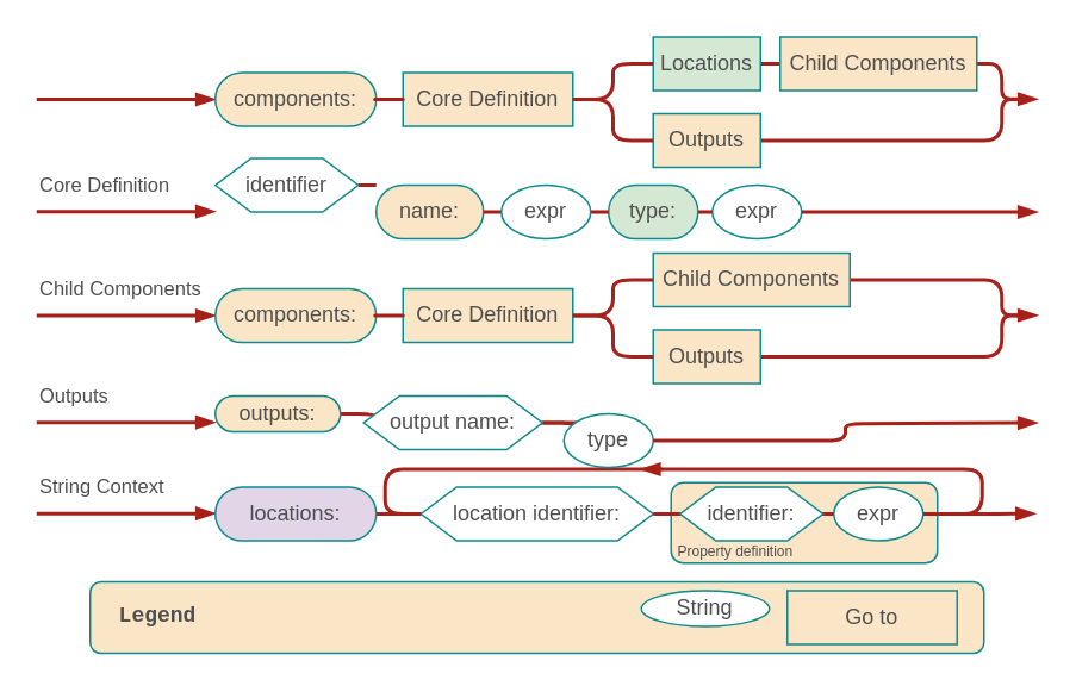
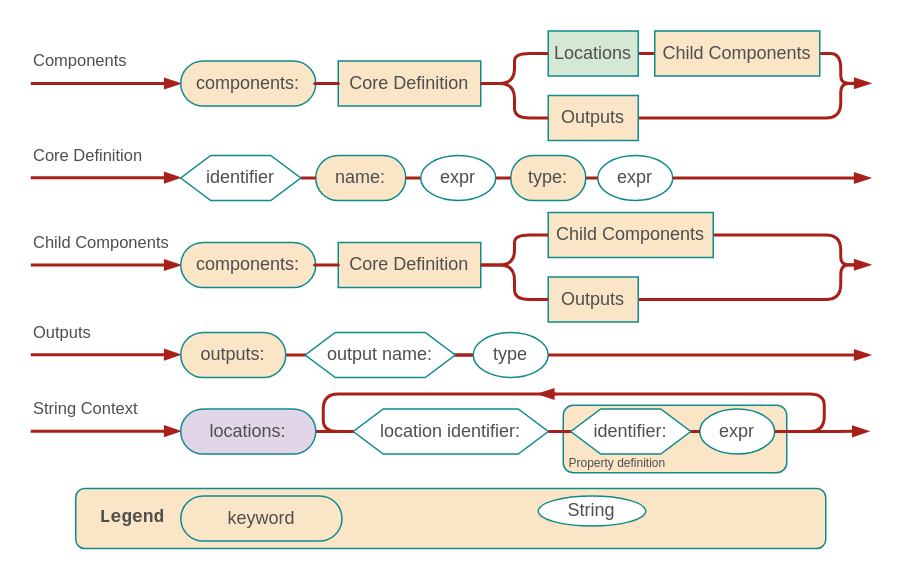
  <mxCell id="0" />
  <mxCell id="1" parent="0" />
  <mxCell id="2" value="" style="group;fontStyle=1;fontColor=#4F4F4F;" parent="1" vertex="1" connectable="0"><mxGeometry x="50" y="325" width="500" height="40" as="geometry" /></mxCell>
  <mxCell id="3" value="&lt;b&gt;&amp;nbsp; Legend&lt;/b&gt;" style="text;html=1;align=left;verticalAlign=middle;whiteSpace=wrap;rounded=1;fontFamily=Courier New;perimeterSpacing=6;shadow=0;fillColor=#FAE5C7;fontColor=#4F4F4F;strokeColor=#0F8B8D;labelBackgroundColor=none;container=0;" parent="2" vertex="1"><mxGeometry width="500" height="40" as="geometry" /></mxCell>
  <mxCell id="4" value="String" style="ellipse;whiteSpace=wrap;html=1;rounded=1;labelBackgroundColor=none;strokeColor=#0F8B8D;fontFamily=Helvetica;fontSize=12;fontColor=#4F4F4F;fillColor=default;container=0;" parent="2" vertex="1"><mxGeometry x="308.33" y="5" width="71.667" height="20" as="geometry" /></mxCell>
- <mxCell id="6" value="Go to" style="rounded=1;whiteSpace=wrap;html=1;strokeColor=#0F8B8D;fontFamily=Helvetica;fontSize=12;fontColor=#4F4F4F;fillColor=#FAE5C7;arcSize=0;fontStyle=0;shadow=0;labelBackgroundColor=none;" parent="2" vertex="1"><mxGeometry x="390" y="5" width="95" height="30" as="geometry" /></mxCell>
+ <mxCell id="5" value="&lt;p&gt;keyword&lt;/p&gt;" style="rounded=1;whiteSpace=wrap;html=1;arcSize=50;fontStyle=0;fillColor=#FAE5C7;strokeColor=#0F8B8D;labelBackgroundColor=none;fontColor=#4F4F4F;container=0;" parent="2" vertex="1"><mxGeometry x="70.001" y="5" width="107.5" height="30" as="geometry" /></mxCell>
  <mxCell id="7" value="" style="group" vertex="1" connectable="0" parent="1"><mxGeometry x="20" y="20" width="560" height="294.5" as="geometry" /></mxCell>
  <mxCell id="8" value="" style="edgeStyle=orthogonalEdgeStyle;shape=connector;rounded=1;orthogonalLoop=1;jettySize=auto;html=1;labelBackgroundColor=none;strokeColor=#A8201A;strokeWidth=2;fontFamily=Helvetica;fontSize=12;fontColor=#4F4F4F;endArrow=none;endFill=0;" edge="1" parent="7" source="23" target="53"><mxGeometry relative="1" as="geometry" /></mxCell>
  <mxCell id="9" value="" style="edgeStyle=orthogonalEdgeStyle;shape=connector;rounded=1;orthogonalLoop=1;jettySize=auto;html=1;labelBackgroundColor=none;strokeColor=#A8201A;strokeWidth=2;fontFamily=Helvetica;fontSize=12;fontColor=#4F4F4F;endArrow=none;endFill=0;" edge="1" parent="7" source="49" target="46"><mxGeometry relative="1" as="geometry" /></mxCell>
  <mxCell id="10" value="" style="edgeStyle=orthogonalEdgeStyle;shape=connector;rounded=1;orthogonalLoop=1;jettySize=auto;html=1;labelBackgroundColor=none;strokeColor=#A8201A;strokeWidth=2;fontFamily=Helvetica;fontSize=12;fontColor=#4F4F4F;endArrow=none;endFill=0;" edge="1" parent="7" source="45" target="49"><mxGeometry relative="1" as="geometry"><mxPoint x="170" y="216" as="sourcePoint" /><mxPoint x="288.33" y="216" as="targetPoint" /></mxGeometry></mxCell>
  <mxCell id="11" value="" style="endArrow=blockThin;html=1;rounded=1;labelBackgroundColor=none;strokeColor=#A8201A;strokeWidth=2;fontFamily=Helvetica;fontSize=12;fontColor=#4F4F4F;shape=connector;endFill=1;align=left;" parent="7" target="18" edge="1"><mxGeometry width="50" height="50" relative="1" as="geometry"><mxPoint y="35" as="sourcePoint" /><mxPoint x="70" y="34.76" as="targetPoint" /></mxGeometry></mxCell>
  <mxCell id="12" value="" style="endArrow=blockThin;html=1;rounded=1;labelBackgroundColor=none;strokeColor=#A8201A;strokeWidth=2;fontFamily=Helvetica;fontSize=12;fontColor=#4F4F4F;shape=connector;endFill=1;align=left;" parent="7" edge="1"><mxGeometry width="50" height="50" relative="1" as="geometry"><mxPoint y="97.76" as="sourcePoint" /><mxPoint x="100" y="97.76" as="targetPoint" /></mxGeometry></mxCell>
  <mxCell id="13" value="" style="endArrow=blockThin;html=1;rounded=1;labelBackgroundColor=none;strokeColor=#A8201A;strokeWidth=2;fontFamily=Helvetica;fontSize=12;fontColor=#4F4F4F;shape=connector;endFill=1;align=left;" parent="7" edge="1"><mxGeometry width="50" height="50" relative="1" as="geometry"><mxPoint y="266.76" as="sourcePoint" /><mxPoint x="100" y="266.76" as="targetPoint" /></mxGeometry></mxCell>
  <mxCell id="14" value="" style="endArrow=blockThin;html=1;rounded=1;labelBackgroundColor=none;strokeColor=#A8201A;strokeWidth=2;fontFamily=Helvetica;fontSize=12;fontColor=#4F4F4F;shape=connector;endFill=1;align=left;" edge="1" parent="7"><mxGeometry width="50" height="50" relative="1" as="geometry"><mxPoint y="215.76" as="sourcePoint" /><mxPoint x="100" y="215.76" as="targetPoint" /></mxGeometry></mxCell>
  <mxCell id="15" value="" style="endArrow=blockThin;html=1;rounded=1;labelBackgroundColor=none;strokeColor=#A8201A;strokeWidth=2;fontFamily=Helvetica;fontSize=12;fontColor=#4F4F4F;shape=connector;endFill=1;align=left;" edge="1" target="54" parent="7"><mxGeometry width="50" height="50" relative="1" as="geometry"><mxPoint y="156" as="sourcePoint" /><mxPoint x="70" y="155.76" as="targetPoint" /></mxGeometry></mxCell>
  <mxCell id="16" value="" style="edgeStyle=orthogonalEdgeStyle;shape=connector;rounded=1;orthogonalLoop=1;jettySize=auto;html=1;labelBackgroundColor=none;strokeColor=#A8201A;strokeWidth=2;fontFamily=Helvetica;fontSize=12;fontColor=#4F4F4F;endArrow=none;endFill=0;" edge="1" parent="7"><mxGeometry relative="1" as="geometry"><mxPoint x="281.903" y="215.96" as="sourcePoint" /><mxPoint x="303.0" y="215.96" as="targetPoint" /><Array as="points"><mxPoint x="298.57" y="215.96" /><mxPoint x="298.57" y="215.96" /></Array></mxGeometry></mxCell>
  <mxCell id="17" value="&lt;p style=&quot;line-height: 130%;&quot;&gt;&lt;font style=&quot;font-size: 8px;&quot;&gt;Property definition&lt;/font&gt;&lt;br&gt;&lt;/p&gt;" style="rounded=1;whiteSpace=wrap;html=1;labelBackgroundColor=none;strokeColor=#0F8B8D;fontFamily=Helvetica;fontSize=12;fontColor=#4F4F4F;fillColor=#FAE5C7;align=left;verticalAlign=bottom;labelPosition=center;verticalLabelPosition=middle;spacingTop=13;spacing=1;spacingBottom=-15;spacingLeft=3;" parent="7" vertex="1"><mxGeometry x="355" y="249.5" width="149" height="45" as="geometry" /></mxCell>
  <mxCell id="18" value="&lt;p&gt;components:&lt;/p&gt;" style="rounded=1;whiteSpace=wrap;html=1;arcSize=50;fontStyle=0;fillColor=#FAE5C7;strokeColor=#0F8B8D;labelBackgroundColor=none;fontColor=#4F4F4F;" parent="7" vertex="1"><mxGeometry x="100" y="20" width="90" height="30" as="geometry" /></mxCell>
  <mxCell id="19" value="&lt;p&gt;name:&lt;/p&gt;" style="rounded=1;whiteSpace=wrap;html=1;arcSize=50;fontStyle=0;fillColor=#FAE5C7;strokeColor=#0F8B8D;labelBackgroundColor=none;fontColor=#4F4F4F;" parent="7" vertex="1"><mxGeometry x="190" y="83" width="60" height="30" as="geometry" /></mxCell>
  <mxCell id="20" value="Core Definition" style="rounded=1;whiteSpace=wrap;html=1;strokeColor=#0F8B8D;fontFamily=Helvetica;fontSize=12;fontColor=#4F4F4F;fillColor=#FAE5C7;arcSize=0;fontStyle=0;shadow=0;labelBackgroundColor=none;" parent="7" vertex="1"><mxGeometry x="205" y="20" width="95" height="30" as="geometry" /></mxCell>
  <mxCell id="21" style="edgeStyle=orthogonalEdgeStyle;shape=connector;rounded=1;orthogonalLoop=1;jettySize=auto;html=1;labelBackgroundColor=none;strokeColor=#A8201A;strokeWidth=2;fontFamily=Helvetica;fontSize=12;fontColor=#4F4F4F;endArrow=none;endFill=0;" parent="7" source="18" target="20" edge="1"><mxGeometry relative="1" as="geometry" /></mxCell>
  <mxCell id="22" style="edgeStyle=orthogonalEdgeStyle;shape=connector;rounded=1;orthogonalLoop=1;jettySize=auto;html=1;exitX=1;exitY=0.5;exitDx=0;exitDy=0;labelBackgroundColor=none;strokeColor=#A8201A;strokeWidth=2;fontFamily=Helvetica;fontSize=12;fontColor=#4F4F4F;endArrow=blockThin;endFill=1;" parent="7" source="53" edge="1"><mxGeometry relative="1" as="geometry"><mxPoint x="560" y="34.83" as="targetPoint" /><mxPoint x="490" y="34.83" as="sourcePoint" /><Array as="points"><mxPoint x="540" y="15" /><mxPoint x="540" y="35" /></Array></mxGeometry></mxCell>
  <mxCell id="23" value="Locations" style="rounded=1;whiteSpace=wrap;html=1;strokeColor=#0F8B8D;fontFamily=Helvetica;fontSize=12;fontColor=#4F4F4F;fillColor=#d5e8d4;arcSize=0;fontStyle=0;shadow=0;labelBackgroundColor=none;" parent="7" vertex="1"><mxGeometry x="345" width="60" height="30" as="geometry" /></mxCell>
  <mxCell id="24" value="" style="edgeStyle=orthogonalEdgeStyle;shape=connector;rounded=1;orthogonalLoop=1;jettySize=auto;html=1;labelBackgroundColor=none;strokeColor=#A8201A;strokeWidth=2;fontFamily=Helvetica;fontSize=12;fontColor=#4F4F4F;endArrow=none;endFill=0;" edge="1" parent="7" source="20" target="23"><mxGeometry relative="1" as="geometry" /></mxCell>
+ <mxCell id="25" value="Components" style="text;html=1;strokeColor=none;fillColor=none;align=left;verticalAlign=middle;whiteSpace=wrap;rounded=0;fontSize=11;fontFamily=Helvetica;fontColor=#4F4F4F;" parent="7" vertex="1"><mxGeometry y="10" width="80" height="20" as="geometry" /></mxCell>
  <mxCell id="26" value="location identifier:" style="shape=hexagon;perimeter=hexagonPerimeter2;whiteSpace=wrap;html=1;fixedSize=1;strokeColor=#0F8B8D;fontColor=#4F4F4F;fillColor=default;" parent="7" vertex="1"><mxGeometry x="215" y="252" width="130" height="30" as="geometry" /></mxCell>
  <mxCell id="27" style="edgeStyle=orthogonalEdgeStyle;shape=connector;rounded=1;orthogonalLoop=1;jettySize=auto;html=1;exitX=1;exitY=0.5;exitDx=0;exitDy=0;entryX=0;entryY=0.5;entryDx=0;entryDy=0;labelBackgroundColor=none;strokeColor=#A8201A;strokeWidth=2;fontFamily=Helvetica;fontSize=12;fontColor=#4F4F4F;endArrow=none;endFill=0;" parent="7" source="28" target="26" edge="1"><mxGeometry relative="1" as="geometry"><Array as="points"><mxPoint x="529" y="267" /><mxPoint x="529" y="242" /><mxPoint x="195" y="242" /><mxPoint x="195" y="267" /></Array></mxGeometry></mxCell>
  <mxCell id="28" value="expr" style="ellipse;whiteSpace=wrap;html=1;rounded=1;labelBackgroundColor=none;strokeColor=#0F8B8D;fontFamily=Helvetica;fontSize=12;fontColor=#4F4F4F;fillColor=default;" parent="7" vertex="1"><mxGeometry x="446" y="252" width="50" height="30" as="geometry" /></mxCell>
  <mxCell id="29" value="" style="edgeStyle=orthogonalEdgeStyle;shape=connector;rounded=1;orthogonalLoop=1;jettySize=auto;html=1;labelBackgroundColor=none;strokeColor=#A8201A;strokeWidth=2;fontFamily=Helvetica;fontSize=12;fontColor=#4F4F4F;endArrow=none;endFill=0;" parent="7" source="26" target="28" edge="1"><mxGeometry relative="1" as="geometry" /></mxCell>
  <mxCell id="30" value="expr" style="ellipse;whiteSpace=wrap;html=1;rounded=1;labelBackgroundColor=none;strokeColor=#0F8B8D;fontFamily=Helvetica;fontSize=12;fontColor=#4F4F4F;fillColor=default;" parent="7" vertex="1"><mxGeometry x="378" y="83" width="50" height="30" as="geometry" /></mxCell>
  <mxCell id="31" value="" style="edgeStyle=orthogonalEdgeStyle;shape=connector;rounded=1;orthogonalLoop=1;jettySize=auto;html=1;labelBackgroundColor=none;strokeColor=#A8201A;strokeWidth=2;fontFamily=Helvetica;fontSize=12;fontColor=#4F4F4F;endArrow=none;endFill=0;" parent="7" source="32" target="30" edge="1"><mxGeometry relative="1" as="geometry"><Array as="points"><mxPoint x="390" y="103" /><mxPoint x="390" y="103" /></Array></mxGeometry></mxCell>
- <mxCell id="32" value="&lt;p&gt;type:&lt;/p&gt;" style="rounded=1;whiteSpace=wrap;html=1;arcSize=50;fontStyle=0;fillColor=#d5e8d4;strokeColor=#0F8B8D;labelBackgroundColor=none;fontColor=#4F4F4F;" parent="7" vertex="1"><mxGeometry x="320" y="83" width="50" height="30" as="geometry" /></mxCell>
+ <mxCell id="32" value="&lt;p&gt;type:&lt;/p&gt;" style="rounded=1;whiteSpace=wrap;html=1;arcSize=50;fontStyle=0;fillColor=#FAE5C7;strokeColor=#0F8B8D;labelBackgroundColor=none;fontColor=#4F4F4F;" parent="7" vertex="1"><mxGeometry x="320" y="83" width="50" height="30" as="geometry" /></mxCell>
  <mxCell id="33" value="" style="edgeStyle=orthogonalEdgeStyle;shape=connector;rounded=1;orthogonalLoop=1;jettySize=auto;html=1;labelBackgroundColor=none;strokeColor=#A8201A;strokeWidth=2;fontFamily=Helvetica;fontSize=12;fontColor=#4F4F4F;endArrow=none;endFill=0;" parent="7" source="19" target="32" edge="1"><mxGeometry relative="1" as="geometry" /></mxCell>
  <mxCell id="34" value="" style="edgeStyle=orthogonalEdgeStyle;shape=connector;rounded=1;orthogonalLoop=1;jettySize=auto;html=1;labelBackgroundColor=none;strokeColor=#A8201A;strokeWidth=2;fontFamily=Helvetica;fontSize=12;fontColor=#4F4F4F;endArrow=none;endFill=0;" parent="7" source="35" target="26" edge="1"><mxGeometry relative="1" as="geometry" /></mxCell>
  <mxCell id="35" value="&lt;p&gt;locations:&lt;/p&gt;" style="rounded=1;whiteSpace=wrap;html=1;arcSize=50;fontStyle=0;fillColor=#e1d5e7;strokeColor=#0F8B8D;labelBackgroundColor=none;fontColor=#4F4F4F;" parent="7" vertex="1"><mxGeometry x="100" y="252" width="90" height="30" as="geometry" /></mxCell>
  <mxCell id="36" value="Core Definition" style="text;html=1;strokeColor=none;fillColor=none;align=left;verticalAlign=middle;whiteSpace=wrap;rounded=0;fontSize=11;fontFamily=Helvetica;fontColor=#4F4F4F;" parent="7" vertex="1"><mxGeometry y="73" width="90" height="20" as="geometry" /></mxCell>
  <mxCell id="37" value="String Context" style="text;html=1;strokeColor=none;fillColor=none;align=left;verticalAlign=middle;whiteSpace=wrap;rounded=0;fontSize=11;fontFamily=Helvetica;fontColor=#4F4F4F;" parent="7" vertex="1"><mxGeometry y="242" width="100" height="20" as="geometry" /></mxCell>
  <mxCell id="38" value="" style="edgeStyle=orthogonalEdgeStyle;shape=connector;rounded=1;orthogonalLoop=1;jettySize=auto;html=1;labelBackgroundColor=none;strokeColor=#A8201A;strokeWidth=2;fontFamily=Helvetica;fontSize=12;fontColor=#4F4F4F;endArrow=none;endFill=0;" parent="7" source="39" target="19" edge="1"><mxGeometry relative="1" as="geometry"><Array as="points"><mxPoint x="160" y="93" /><mxPoint x="160" y="93" /></Array></mxGeometry></mxCell>
- <mxCell id="39" value="identifier" style="shape=hexagon;perimeter=hexagonPerimeter2;whiteSpace=wrap;html=1;fixedSize=1;strokeColor=#0F8B8D;fontColor=#4F4F4F;fillColor=default;" parent="7" vertex="1"><mxGeometry x="100" y="68" width="80" height="30" as="geometry" /></mxCell>
+ <mxCell id="39" value="identifier" style="shape=hexagon;perimeter=hexagonPerimeter2;whiteSpace=wrap;html=1;fixedSize=1;strokeColor=#0F8B8D;fontColor=#4F4F4F;fillColor=default;" parent="7" vertex="1"><mxGeometry x="100" y="83" width="80" height="30" as="geometry" /></mxCell>
  <mxCell id="40" style="edgeStyle=orthogonalEdgeStyle;shape=connector;rounded=1;orthogonalLoop=1;jettySize=auto;html=1;labelBackgroundColor=none;strokeColor=#A8201A;strokeWidth=2;fontFamily=Helvetica;fontSize=12;fontColor=#4F4F4F;endArrow=blockThin;endFill=1;" parent="7" source="30" edge="1"><mxGeometry relative="1" as="geometry"><mxPoint x="560" y="98" as="targetPoint" /><mxPoint x="515.39" y="97.7" as="sourcePoint" /></mxGeometry></mxCell>
  <mxCell id="41" value="identifier:" style="shape=hexagon;perimeter=hexagonPerimeter2;whiteSpace=wrap;html=1;fixedSize=1;strokeColor=#0F8B8D;fontColor=#4F4F4F;fillColor=default;" parent="7" vertex="1"><mxGeometry x="360" y="252" width="80" height="30" as="geometry" /></mxCell>
  <mxCell id="42" style="edgeStyle=orthogonalEdgeStyle;shape=connector;rounded=1;orthogonalLoop=1;jettySize=auto;html=1;labelBackgroundColor=none;strokeColor=#A8201A;strokeWidth=2;fontFamily=Helvetica;fontSize=12;fontColor=#4F4F4F;endArrow=blockThin;endFill=1;" parent="7" source="28" edge="1"><mxGeometry relative="1" as="geometry"><mxPoint x="558.77" y="266.8" as="targetPoint" /><mxPoint x="528.77" y="266.8" as="sourcePoint" /></mxGeometry></mxCell>
  <mxCell id="43" value="expr" style="ellipse;whiteSpace=wrap;html=1;rounded=1;labelBackgroundColor=none;strokeColor=#0F8B8D;fontFamily=Helvetica;fontSize=12;fontColor=#4F4F4F;fillColor=default;" parent="7" vertex="1"><mxGeometry x="260" y="83" width="50" height="30" as="geometry" /></mxCell>
  <mxCell id="44" style="edgeStyle=orthogonalEdgeStyle;shape=connector;rounded=1;orthogonalLoop=1;jettySize=auto;html=1;labelBackgroundColor=none;strokeColor=#A8201A;strokeWidth=2;fontFamily=Helvetica;fontSize=12;fontColor=#4F4F4F;endArrow=blockThin;endFill=1;" edge="1" parent="7"><mxGeometry relative="1" as="geometry"><mxPoint x="338" y="242" as="targetPoint" /><mxPoint x="350" y="242" as="sourcePoint" /></mxGeometry></mxCell>
- <mxCell id="45" value="&lt;p&gt;outputs:&lt;/p&gt;" style="rounded=1;whiteSpace=wrap;html=1;arcSize=50;fontStyle=0;fillColor=#FAE5C7;strokeColor=#0F8B8D;labelBackgroundColor=none;fontColor=#4F4F4F;" vertex="1" parent="7"><mxGeometry x="100" y="201" width="70" height="20" as="geometry" /></mxCell>
- <mxCell id="46" value="type" style="ellipse;whiteSpace=wrap;html=1;rounded=1;labelBackgroundColor=none;strokeColor=#0F8B8D;fontFamily=Helvetica;fontSize=12;fontColor=#4F4F4F;fillColor=default;" vertex="1" parent="7"><mxGeometry x="295" y="211" width="50" height="30" as="geometry" /></mxCell>
+ <mxCell id="45" value="&lt;p&gt;outputs:&lt;/p&gt;" style="rounded=1;whiteSpace=wrap;html=1;arcSize=50;fontStyle=0;fillColor=#FAE5C7;strokeColor=#0F8B8D;labelBackgroundColor=none;fontColor=#4F4F4F;" vertex="1" parent="7"><mxGeometry x="100" y="201" width="70" height="30" as="geometry" /></mxCell>
+ <mxCell id="46" value="type" style="ellipse;whiteSpace=wrap;html=1;rounded=1;labelBackgroundColor=none;strokeColor=#0F8B8D;fontFamily=Helvetica;fontSize=12;fontColor=#4F4F4F;fillColor=default;" vertex="1" parent="7"><mxGeometry x="295" y="201" width="50" height="30" as="geometry" /></mxCell>
  <mxCell id="47" value="Outputs" style="text;html=1;strokeColor=none;fillColor=none;align=left;verticalAlign=middle;whiteSpace=wrap;rounded=0;fontSize=11;fontFamily=Helvetica;fontColor=#4F4F4F;" vertex="1" parent="7"><mxGeometry y="191" width="90" height="20" as="geometry" /></mxCell>
  <mxCell id="48" style="edgeStyle=orthogonalEdgeStyle;shape=connector;rounded=1;orthogonalLoop=1;jettySize=auto;html=1;labelBackgroundColor=none;strokeColor=#A8201A;strokeWidth=2;fontFamily=Helvetica;fontSize=12;fontColor=#4F4F4F;endArrow=blockThin;endFill=1;" edge="1" source="46" parent="7"><mxGeometry relative="1" as="geometry"><mxPoint x="560" y="216" as="targetPoint" /><mxPoint x="515.39" y="215.7" as="sourcePoint" /></mxGeometry></mxCell>
  <mxCell id="49" value="output name:" style="shape=hexagon;perimeter=hexagonPerimeter2;whiteSpace=wrap;html=1;fixedSize=1;strokeColor=#0F8B8D;fontColor=#4F4F4F;fillColor=default;" vertex="1" parent="7"><mxGeometry x="183" y="201" width="100" height="30" as="geometry" /></mxCell>
  <mxCell id="50" style="edgeStyle=orthogonalEdgeStyle;shape=connector;rounded=1;orthogonalLoop=1;jettySize=auto;html=1;exitX=1;exitY=0.5;exitDx=0;exitDy=0;entryX=0;entryY=0.5;entryDx=0;entryDy=0;labelBackgroundColor=none;strokeColor=#A8201A;strokeWidth=2;fontFamily=Helvetica;fontSize=12;fontColor=#4F4F4F;endArrow=none;endFill=0;" edge="1" parent="7" source="51"><mxGeometry relative="1" as="geometry"><mxPoint x="550" y="35" as="targetPoint" /><Array as="points"><mxPoint x="540" y="58" /><mxPoint x="540" y="35" /></Array></mxGeometry></mxCell>
  <mxCell id="51" value="Outputs" style="rounded=1;whiteSpace=wrap;html=1;strokeColor=#0F8B8D;fontFamily=Helvetica;fontSize=12;fontColor=#4F4F4F;fillColor=#FAE5C7;arcSize=0;fontStyle=0;shadow=0;labelBackgroundColor=none;" vertex="1" parent="7"><mxGeometry x="345" y="43" width="60" height="30" as="geometry" /></mxCell>
  <mxCell id="52" style="edgeStyle=orthogonalEdgeStyle;shape=connector;rounded=1;orthogonalLoop=1;jettySize=auto;html=1;exitX=1;exitY=0.5;exitDx=0;exitDy=0;labelBackgroundColor=none;strokeColor=#A8201A;strokeWidth=2;fontFamily=Helvetica;fontSize=12;fontColor=#4F4F4F;endArrow=none;endFill=0;" edge="1" parent="7" source="20" target="51"><mxGeometry relative="1" as="geometry" /></mxCell>
  <mxCell id="53" value="Child Components" style="rounded=1;whiteSpace=wrap;html=1;strokeColor=#0F8B8D;fontFamily=Helvetica;fontSize=12;fontColor=#4F4F4F;fillColor=#FAE5C7;arcSize=0;fontStyle=0;shadow=0;labelBackgroundColor=none;" vertex="1" parent="7"><mxGeometry x="416" width="110" height="30" as="geometry" /></mxCell>
  <mxCell id="54" value="&lt;p&gt;components:&lt;/p&gt;" style="rounded=1;whiteSpace=wrap;html=1;arcSize=50;fontStyle=0;fillColor=#FAE5C7;strokeColor=#0F8B8D;labelBackgroundColor=none;fontColor=#4F4F4F;" vertex="1" parent="7"><mxGeometry x="100" y="141" width="90" height="30" as="geometry" /></mxCell>
  <mxCell id="55" value="Core Definition" style="rounded=1;whiteSpace=wrap;html=1;strokeColor=#0F8B8D;fontFamily=Helvetica;fontSize=12;fontColor=#4F4F4F;fillColor=#FAE5C7;arcSize=0;fontStyle=0;shadow=0;labelBackgroundColor=none;" vertex="1" parent="7"><mxGeometry x="205" y="141" width="95" height="30" as="geometry" /></mxCell>
  <mxCell id="56" style="edgeStyle=orthogonalEdgeStyle;shape=connector;rounded=1;orthogonalLoop=1;jettySize=auto;html=1;labelBackgroundColor=none;strokeColor=#A8201A;strokeWidth=2;fontFamily=Helvetica;fontSize=12;fontColor=#4F4F4F;endArrow=none;endFill=0;" edge="1" source="54" target="55" parent="7"><mxGeometry relative="1" as="geometry" /></mxCell>
  <mxCell id="57" style="edgeStyle=orthogonalEdgeStyle;shape=connector;rounded=1;orthogonalLoop=1;jettySize=auto;html=1;exitX=1;exitY=0.5;exitDx=0;exitDy=0;labelBackgroundColor=none;strokeColor=#A8201A;strokeWidth=2;fontFamily=Helvetica;fontSize=12;fontColor=#4F4F4F;endArrow=blockThin;endFill=1;" edge="1" source="62" parent="7"><mxGeometry relative="1" as="geometry"><mxPoint x="560" y="155.83" as="targetPoint" /><mxPoint x="490" y="155.83" as="sourcePoint" /><Array as="points"><mxPoint x="540" y="136" /><mxPoint x="540" y="156" /></Array></mxGeometry></mxCell>
  <mxCell id="58" value="Child Components" style="text;html=1;strokeColor=none;fillColor=none;align=left;verticalAlign=middle;whiteSpace=wrap;rounded=0;fontSize=11;fontFamily=Helvetica;fontColor=#4F4F4F;" vertex="1" parent="7"><mxGeometry y="131" width="100" height="20" as="geometry" /></mxCell>
  <mxCell id="59" style="edgeStyle=orthogonalEdgeStyle;shape=connector;rounded=1;orthogonalLoop=1;jettySize=auto;html=1;exitX=1;exitY=0.5;exitDx=0;exitDy=0;entryX=0;entryY=0.5;entryDx=0;entryDy=0;labelBackgroundColor=none;strokeColor=#A8201A;strokeWidth=2;fontFamily=Helvetica;fontSize=12;fontColor=#4F4F4F;endArrow=none;endFill=0;" edge="1" source="60" parent="7"><mxGeometry relative="1" as="geometry"><mxPoint x="550" y="156" as="targetPoint" /><Array as="points"><mxPoint x="540" y="179" /><mxPoint x="540" y="156" /></Array></mxGeometry></mxCell>
  <mxCell id="60" value="Outputs" style="rounded=1;whiteSpace=wrap;html=1;strokeColor=#0F8B8D;fontFamily=Helvetica;fontSize=12;fontColor=#4F4F4F;fillColor=#FAE5C7;arcSize=0;fontStyle=0;shadow=0;labelBackgroundColor=none;" vertex="1" parent="7"><mxGeometry x="345" y="164" width="60" height="30" as="geometry" /></mxCell>
  <mxCell id="61" style="edgeStyle=orthogonalEdgeStyle;shape=connector;rounded=1;orthogonalLoop=1;jettySize=auto;html=1;exitX=1;exitY=0.5;exitDx=0;exitDy=0;labelBackgroundColor=none;strokeColor=#A8201A;strokeWidth=2;fontFamily=Helvetica;fontSize=12;fontColor=#4F4F4F;endArrow=none;endFill=0;" edge="1" source="55" target="60" parent="7"><mxGeometry relative="1" as="geometry" /></mxCell>
  <mxCell id="62" value="Child Components" style="rounded=1;whiteSpace=wrap;html=1;strokeColor=#0F8B8D;fontFamily=Helvetica;fontSize=12;fontColor=#4F4F4F;fillColor=#FAE5C7;arcSize=0;fontStyle=0;shadow=0;labelBackgroundColor=none;" vertex="1" parent="7"><mxGeometry x="345" y="121" width="110" height="30" as="geometry" /></mxCell>
  <mxCell id="63" value="" style="edgeStyle=orthogonalEdgeStyle;shape=connector;rounded=1;orthogonalLoop=1;jettySize=auto;html=1;labelBackgroundColor=none;strokeColor=#A8201A;strokeWidth=2;fontFamily=Helvetica;fontSize=12;fontColor=#4F4F4F;endArrow=none;endFill=0;" edge="1" source="55" target="62" parent="7"><mxGeometry relative="1" as="geometry"><mxPoint x="345" y="136.029" as="targetPoint" /></mxGeometry></mxCell>
